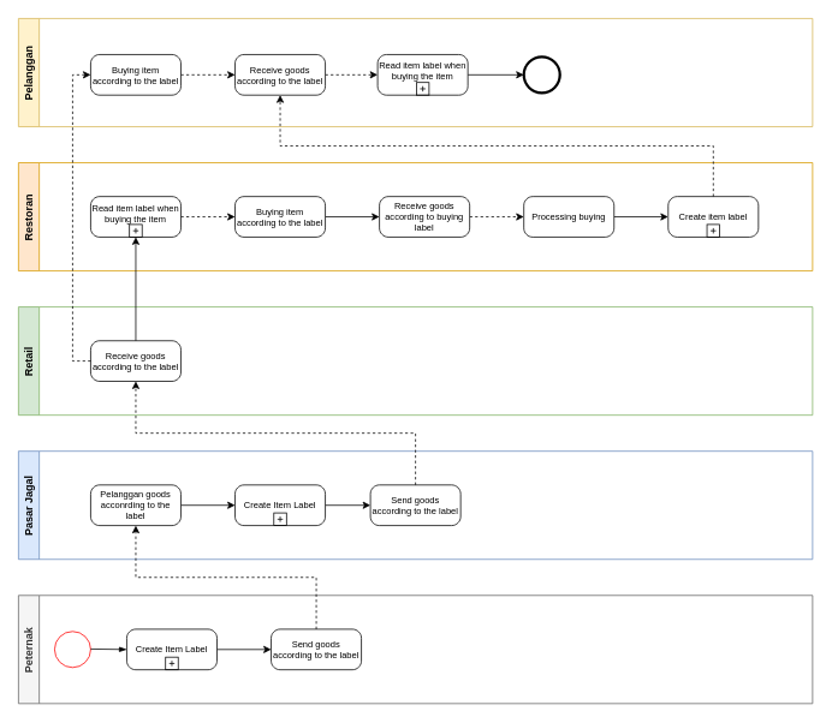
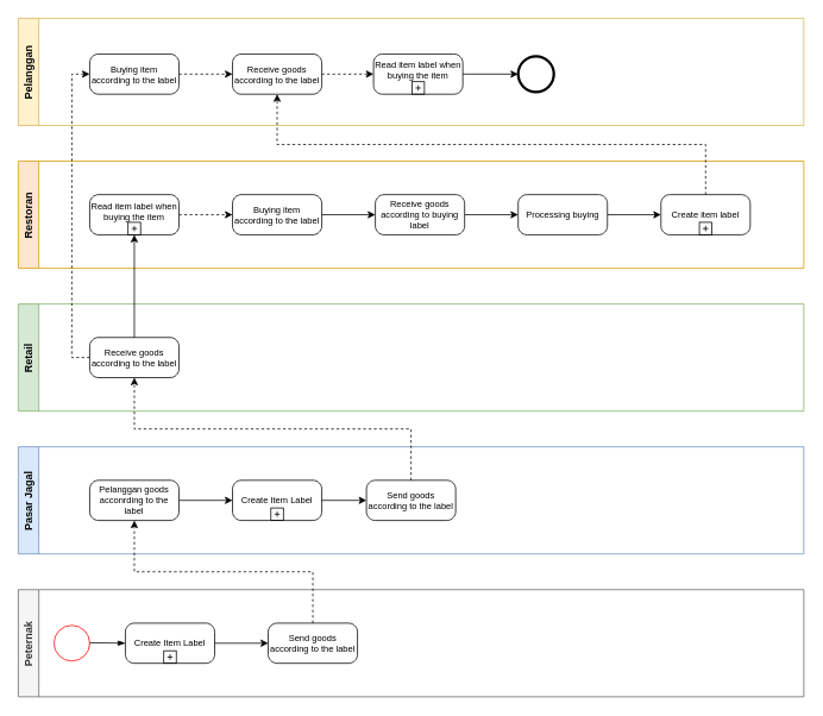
  <mxCell id="0" />
  <mxCell id="1" parent="0" />
  <mxCell id="2" value="Pasar Jagal" style="swimlane;horizontal=0;fillColor=#dae8fc;strokeColor=#6c8ebf;startSize=23;" parent="1" vertex="1"><mxGeometry x="20" y="500" width="880" height="120" as="geometry" /></mxCell>
  <mxCell id="3" style="edgeStyle=orthogonalEdgeStyle;rounded=0;orthogonalLoop=1;jettySize=auto;html=1;exitX=1;exitY=0.5;exitDx=0;exitDy=0;exitPerimeter=0;entryX=0;entryY=0.5;entryDx=0;entryDy=0;entryPerimeter=0;" parent="2" source="4" target="7" edge="1"><mxGeometry relative="1" as="geometry" /></mxCell>
  <mxCell id="4" value="Pelanggan goods acconrding to the label" style="points=[[0.25,0,0],[0.5,0,0],[0.75,0,0],[1,0.25,0],[1,0.5,0],[1,0.75,0],[0.75,1,0],[0.5,1,0],[0.25,1,0],[0,0.75,0],[0,0.5,0],[0,0.25,0]];shape=mxgraph.bpmn.task;whiteSpace=wrap;rectStyle=rounded;size=10;taskMarker=abstract;fontSize=10;" parent="2" vertex="1"><mxGeometry x="80" y="37.5" width="100" height="45" as="geometry" /></mxCell>
  <mxCell id="5" value="Send goods according to the label" style="points=[[0.25,0,0],[0.5,0,0],[0.75,0,0],[1,0.25,0],[1,0.5,0],[1,0.75,0],[0.75,1,0],[0.5,1,0],[0.25,1,0],[0,0.75,0],[0,0.5,0],[0,0.25,0]];shape=mxgraph.bpmn.task;whiteSpace=wrap;rectStyle=rounded;size=10;taskMarker=abstract;fontSize=10;" parent="2" vertex="1"><mxGeometry x="390" y="37.5" width="100" height="45" as="geometry" /></mxCell>
  <mxCell id="6" style="edgeStyle=orthogonalEdgeStyle;rounded=0;orthogonalLoop=1;jettySize=auto;html=1;exitX=1;exitY=0.5;exitDx=0;exitDy=0;exitPerimeter=0;entryX=0;entryY=0.5;entryDx=0;entryDy=0;entryPerimeter=0;" parent="2" source="7" target="5" edge="1"><mxGeometry relative="1" as="geometry" /></mxCell>
  <mxCell id="7" value="Create Item Label" style="points=[[0.25,0,0],[0.5,0,0],[0.75,0,0],[1,0.25,0],[1,0.5,0],[1,0.75,0],[0.75,1,0],[0.5,1,0],[0.25,1,0],[0,0.75,0],[0,0.5,0],[0,0.25,0]];shape=mxgraph.bpmn.task;whiteSpace=wrap;rectStyle=rounded;size=10;taskMarker=abstract;isLoopSub=1;fontSize=10;" parent="2" vertex="1"><mxGeometry x="240" y="37.5" width="100" height="45" as="geometry" /></mxCell>
  <mxCell id="8" value="Retail" style="swimlane;horizontal=0;fillColor=#d5e8d4;strokeColor=#82b366;" parent="1" vertex="1"><mxGeometry x="20" y="340" width="880" height="120" as="geometry" /></mxCell>
  <mxCell id="9" value="Receive goods according to the label" style="points=[[0.25,0,0],[0.5,0,0],[0.75,0,0],[1,0.25,0],[1,0.5,0],[1,0.75,0],[0.75,1,0],[0.5,1,0],[0.25,1,0],[0,0.75,0],[0,0.5,0],[0,0.25,0]];shape=mxgraph.bpmn.task;whiteSpace=wrap;rectStyle=rounded;size=10;taskMarker=abstract;fontSize=10;" parent="8" vertex="1"><mxGeometry x="80" y="37.5" width="100" height="45" as="geometry" /></mxCell>
  <mxCell id="10" value="Restoran" style="swimlane;horizontal=0;startSize=23;fillColor=#ffe6cc;strokeColor=#d79b00;" parent="1" vertex="1"><mxGeometry x="20" y="180" width="880" height="120" as="geometry" /></mxCell>
  <mxCell id="11" style="edgeStyle=orthogonalEdgeStyle;rounded=0;orthogonalLoop=1;jettySize=auto;html=1;exitX=1;exitY=0.5;exitDx=0;exitDy=0;exitPerimeter=0;entryX=0;entryY=0.5;entryDx=0;entryDy=0;entryPerimeter=0;" parent="10" source="12" target="14" edge="1"><mxGeometry relative="1" as="geometry" /></mxCell>
  <mxCell id="12" value="Buying item according to the label" style="points=[[0.25,0,0],[0.5,0,0],[0.75,0,0],[1,0.25,0],[1,0.5,0],[1,0.75,0],[0.75,1,0],[0.5,1,0],[0.25,1,0],[0,0.75,0],[0,0.5,0],[0,0.25,0]];shape=mxgraph.bpmn.task;whiteSpace=wrap;rectStyle=rounded;size=10;taskMarker=abstract;fontSize=10;" parent="10" vertex="1"><mxGeometry x="240" y="37.5" width="100" height="45" as="geometry" /></mxCell>
- <mxCell id="13" style="edgeStyle=orthogonalEdgeStyle;rounded=0;orthogonalLoop=1;jettySize=auto;html=1;exitX=1;exitY=0.5;exitDx=0;exitDy=0;exitPerimeter=0;entryX=0;entryY=0.5;entryDx=0;entryDy=0;entryPerimeter=0;dashed=1;" parent="10" source="14" target="16" edge="1"><mxGeometry relative="1" as="geometry" /></mxCell>
+ <mxCell id="13" style="edgeStyle=orthogonalEdgeStyle;rounded=0;orthogonalLoop=1;jettySize=auto;html=1;exitX=1;exitY=0.5;exitDx=0;exitDy=0;exitPerimeter=0;entryX=0;entryY=0.5;entryDx=0;entryDy=0;entryPerimeter=0;" parent="10" source="14" target="16" edge="1"><mxGeometry relative="1" as="geometry" /></mxCell>
  <mxCell id="14" value="Receive goods according to buying label" style="points=[[0.25,0,0],[0.5,0,0],[0.75,0,0],[1,0.25,0],[1,0.5,0],[1,0.75,0],[0.75,1,0],[0.5,1,0],[0.25,1,0],[0,0.75,0],[0,0.5,0],[0,0.25,0]];shape=mxgraph.bpmn.task;whiteSpace=wrap;rectStyle=rounded;size=10;taskMarker=abstract;fontSize=10;" parent="10" vertex="1"><mxGeometry x="400" y="37.5" width="100" height="45" as="geometry" /></mxCell>
  <mxCell id="15" style="edgeStyle=orthogonalEdgeStyle;rounded=0;orthogonalLoop=1;jettySize=auto;html=1;exitX=1;exitY=0.5;exitDx=0;exitDy=0;exitPerimeter=0;entryX=0;entryY=0.5;entryDx=0;entryDy=0;entryPerimeter=0;" parent="10" source="16" target="17" edge="1"><mxGeometry relative="1" as="geometry" /></mxCell>
  <mxCell id="16" value="Processing buying" style="points=[[0.25,0,0],[0.5,0,0],[0.75,0,0],[1,0.25,0],[1,0.5,0],[1,0.75,0],[0.75,1,0],[0.5,1,0],[0.25,1,0],[0,0.75,0],[0,0.5,0],[0,0.25,0]];shape=mxgraph.bpmn.task;whiteSpace=wrap;rectStyle=rounded;size=10;taskMarker=abstract;fontSize=10;" parent="10" vertex="1"><mxGeometry x="560" y="37.5" width="100" height="45" as="geometry" /></mxCell>
  <mxCell id="17" value="Create item label" style="points=[[0.25,0,0],[0.5,0,0],[0.75,0,0],[1,0.25,0],[1,0.5,0],[1,0.75,0],[0.75,1,0],[0.5,1,0],[0.25,1,0],[0,0.75,0],[0,0.5,0],[0,0.25,0]];shape=mxgraph.bpmn.task;whiteSpace=wrap;rectStyle=rounded;size=10;taskMarker=abstract;isLoopSub=1;fontSize=10;" parent="10" vertex="1"><mxGeometry x="720" y="37.5" width="100" height="45" as="geometry" /></mxCell>
  <mxCell id="18" style="edgeStyle=orthogonalEdgeStyle;rounded=0;orthogonalLoop=1;jettySize=auto;html=1;exitX=1;exitY=0.5;exitDx=0;exitDy=0;exitPerimeter=0;entryX=0;entryY=0.5;entryDx=0;entryDy=0;entryPerimeter=0;dashed=1;" parent="10" source="19" target="12" edge="1"><mxGeometry relative="1" as="geometry" /></mxCell>
  <mxCell id="19" value="Read item label when buying the item" style="points=[[0.25,0,0],[0.5,0,0],[0.75,0,0],[1,0.25,0],[1,0.5,0],[1,0.75,0],[0.75,1,0],[0.5,1,0],[0.25,1,0],[0,0.75,0],[0,0.5,0],[0,0.25,0]];shape=mxgraph.bpmn.task;whiteSpace=wrap;rectStyle=rounded;size=10;taskMarker=abstract;isLoopSub=1;fontSize=10;verticalAlign=top;" parent="10" vertex="1"><mxGeometry x="80" y="37.5" width="100" height="45" as="geometry" /></mxCell>
  <mxCell id="20" value="Peternak" style="swimlane;horizontal=0;startSize=23;fillColor=#f5f5f5;fontColor=#333333;strokeColor=#666666;" parent="1" vertex="1"><mxGeometry x="20" y="660" width="880" height="120" as="geometry" /></mxCell>
  <mxCell id="21" value="" style="ellipse;whiteSpace=wrap;html=1;aspect=fixed;strokeColor=#FF0000;" parent="20" vertex="1"><mxGeometry x="40" y="40" width="40" height="40" as="geometry" /></mxCell>
  <mxCell id="22" value="Send goods according to the label" style="points=[[0.25,0,0],[0.5,0,0],[0.75,0,0],[1,0.25,0],[1,0.5,0],[1,0.75,0],[0.75,1,0],[0.5,1,0],[0.25,1,0],[0,0.75,0],[0,0.5,0],[0,0.25,0]];shape=mxgraph.bpmn.task;whiteSpace=wrap;rectStyle=rounded;size=10;taskMarker=abstract;fontSize=10;" parent="20" vertex="1"><mxGeometry x="280" y="37.5" width="100" height="45" as="geometry" /></mxCell>
  <mxCell id="23" style="edgeStyle=none;rounded=0;orthogonalLoop=1;jettySize=auto;html=1;exitX=1;exitY=0.5;exitDx=0;exitDy=0;exitPerimeter=0;fontSize=10;" parent="20" source="24" target="22" edge="1"><mxGeometry relative="1" as="geometry" /></mxCell>
  <mxCell id="24" value="Create Item Label" style="points=[[0.25,0,0],[0.5,0,0],[0.75,0,0],[1,0.25,0],[1,0.5,0],[1,0.75,0],[0.75,1,0],[0.5,1,0],[0.25,1,0],[0,0.75,0],[0,0.5,0],[0,0.25,0]];shape=mxgraph.bpmn.task;whiteSpace=wrap;rectStyle=rounded;size=10;taskMarker=abstract;isLoopSub=1;fontSize=10;" parent="20" vertex="1"><mxGeometry x="120" y="37.5" width="100" height="45" as="geometry" /></mxCell>
  <mxCell id="25" value="" style="fontSize=12;html=1;endArrow=blockThin;endFill=1;rounded=0;entryX=0;entryY=0.5;entryDx=0;entryDy=0;entryPerimeter=0;" parent="20" target="24" edge="1"><mxGeometry width="160" relative="1" as="geometry"><mxPoint x="80" y="59.5" as="sourcePoint" /><mxPoint x="240" y="59.5" as="targetPoint" /></mxGeometry></mxCell>
  <mxCell id="26" style="edgeStyle=orthogonalEdgeStyle;rounded=0;orthogonalLoop=1;jettySize=auto;html=1;exitX=0.5;exitY=0;exitDx=0;exitDy=0;exitPerimeter=0;entryX=0.5;entryY=1;entryDx=0;entryDy=0;entryPerimeter=0;dashed=1;" parent="1" source="22" target="4" edge="1"><mxGeometry relative="1" as="geometry" /></mxCell>
  <mxCell id="27" style="edgeStyle=orthogonalEdgeStyle;rounded=0;orthogonalLoop=1;jettySize=auto;html=1;exitX=0.5;exitY=0;exitDx=0;exitDy=0;exitPerimeter=0;entryX=0.5;entryY=1;entryDx=0;entryDy=0;entryPerimeter=0;dashed=1;" parent="1" source="5" target="9" edge="1"><mxGeometry relative="1" as="geometry" /></mxCell>
  <mxCell id="28" value="Pelanggan" style="swimlane;horizontal=0;startSize=23;fillColor=#fff2cc;strokeColor=#d6b656;" parent="1" vertex="1"><mxGeometry x="20" y="20" width="880" height="120" as="geometry" /></mxCell>
  <mxCell id="29" style="edgeStyle=orthogonalEdgeStyle;rounded=0;orthogonalLoop=1;jettySize=auto;html=1;exitX=1;exitY=0.5;exitDx=0;exitDy=0;exitPerimeter=0;" parent="28" source="30" target="31" edge="1"><mxGeometry relative="1" as="geometry" /></mxCell>
  <mxCell id="30" value="Read item label when buying the item" style="points=[[0.25,0,0],[0.5,0,0],[0.75,0,0],[1,0.25,0],[1,0.5,0],[1,0.75,0],[0.75,1,0],[0.5,1,0],[0.25,1,0],[0,0.75,0],[0,0.5,0],[0,0.25,0]];shape=mxgraph.bpmn.task;whiteSpace=wrap;rectStyle=rounded;size=10;taskMarker=abstract;isLoopSub=1;fontSize=10;verticalAlign=top;" parent="28" vertex="1"><mxGeometry x="398" y="40" width="100" height="45" as="geometry" /></mxCell>
  <mxCell id="31" value="" style="points=[[0.145,0.145,0],[0.5,0,0],[0.855,0.145,0],[1,0.5,0],[0.855,0.855,0],[0.5,1,0],[0.145,0.855,0],[0,0.5,0]];shape=mxgraph.bpmn.event;html=1;verticalLabelPosition=bottom;labelBackgroundColor=#ffffff;verticalAlign=top;align=center;perimeter=ellipsePerimeter;outlineConnect=0;aspect=fixed;outline=end;symbol=terminate2;" parent="28" vertex="1"><mxGeometry x="560" y="42.5" width="40" height="40" as="geometry" /></mxCell>
  <mxCell id="32" style="edgeStyle=orthogonalEdgeStyle;rounded=0;orthogonalLoop=1;jettySize=auto;html=1;exitX=1;exitY=0.5;exitDx=0;exitDy=0;exitPerimeter=0;dashed=1;" parent="28" source="33" target="30" edge="1"><mxGeometry relative="1" as="geometry" /></mxCell>
  <mxCell id="33" value="Receive goods according to the label" style="points=[[0.25,0,0],[0.5,0,0],[0.75,0,0],[1,0.25,0],[1,0.5,0],[1,0.75,0],[0.75,1,0],[0.5,1,0],[0.25,1,0],[0,0.75,0],[0,0.5,0],[0,0.25,0]];shape=mxgraph.bpmn.task;whiteSpace=wrap;rectStyle=rounded;size=10;taskMarker=abstract;fontSize=10;" parent="28" vertex="1"><mxGeometry x="240" y="40" width="100" height="45" as="geometry" /></mxCell>
  <mxCell id="34" style="edgeStyle=orthogonalEdgeStyle;rounded=0;orthogonalLoop=1;jettySize=auto;html=1;exitX=1;exitY=0.5;exitDx=0;exitDy=0;exitPerimeter=0;dashed=1;" parent="28" source="35" target="33" edge="1"><mxGeometry relative="1" as="geometry" /></mxCell>
  <mxCell id="35" value="Buying item according to the label" style="points=[[0.25,0,0],[0.5,0,0],[0.75,0,0],[1,0.25,0],[1,0.5,0],[1,0.75,0],[0.75,1,0],[0.5,1,0],[0.25,1,0],[0,0.75,0],[0,0.5,0],[0,0.25,0]];shape=mxgraph.bpmn.task;whiteSpace=wrap;rectStyle=rounded;size=10;taskMarker=abstract;fontSize=10;" parent="28" vertex="1"><mxGeometry x="80" y="40" width="100" height="45" as="geometry" /></mxCell>
  <mxCell id="36" style="edgeStyle=orthogonalEdgeStyle;rounded=0;orthogonalLoop=1;jettySize=auto;html=1;exitX=0.5;exitY=0;exitDx=0;exitDy=0;exitPerimeter=0;entryX=0.5;entryY=1;entryDx=0;entryDy=0;entryPerimeter=0;dashed=1;" parent="1" source="17" target="33" edge="1"><mxGeometry relative="1" as="geometry" /></mxCell>
  <mxCell id="37" style="edgeStyle=orthogonalEdgeStyle;rounded=0;orthogonalLoop=1;jettySize=auto;html=1;exitX=0.5;exitY=0;exitDx=0;exitDy=0;exitPerimeter=0;entryX=0.5;entryY=1;entryDx=0;entryDy=0;entryPerimeter=0;" parent="1" source="9" target="19" edge="1"><mxGeometry relative="1" as="geometry" /></mxCell>
  <mxCell id="38" style="edgeStyle=orthogonalEdgeStyle;rounded=0;orthogonalLoop=1;jettySize=auto;html=1;exitX=0;exitY=0.5;exitDx=0;exitDy=0;exitPerimeter=0;entryX=0;entryY=0.5;entryDx=0;entryDy=0;entryPerimeter=0;dashed=1;" parent="1" source="9" target="35" edge="1"><mxGeometry relative="1" as="geometry" /></mxCell>
